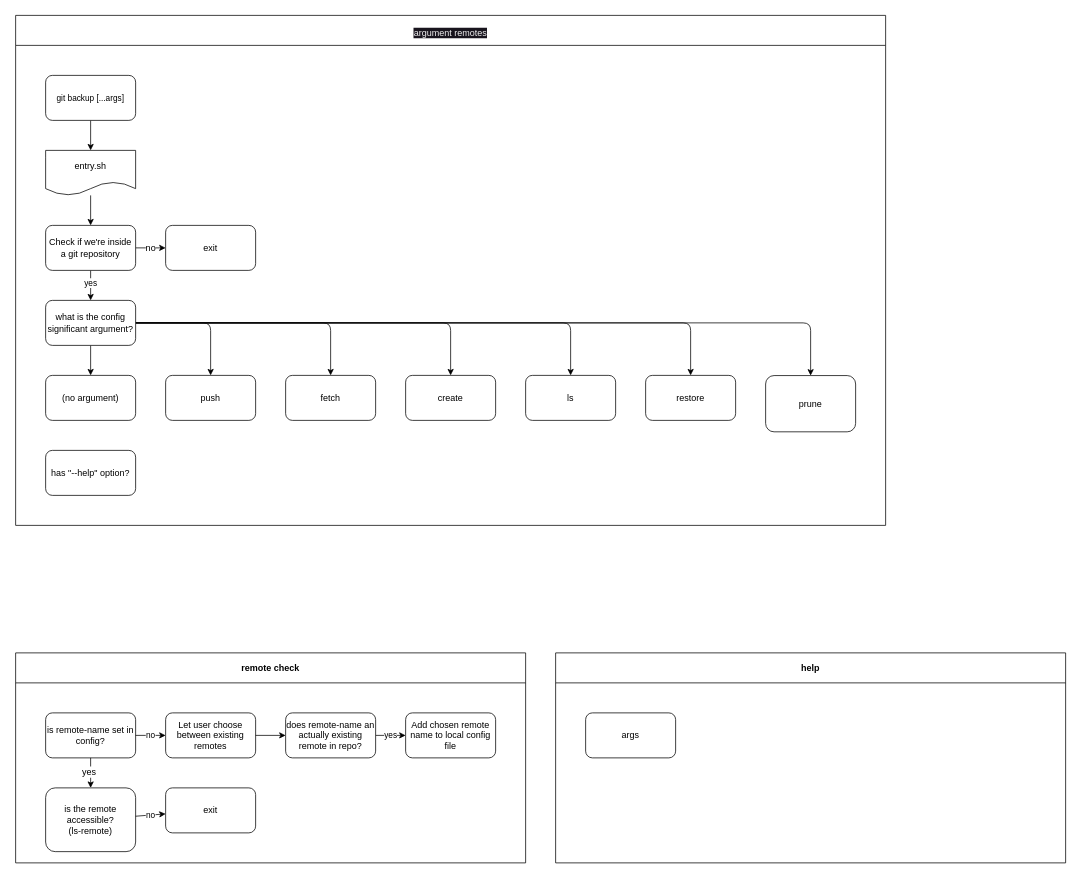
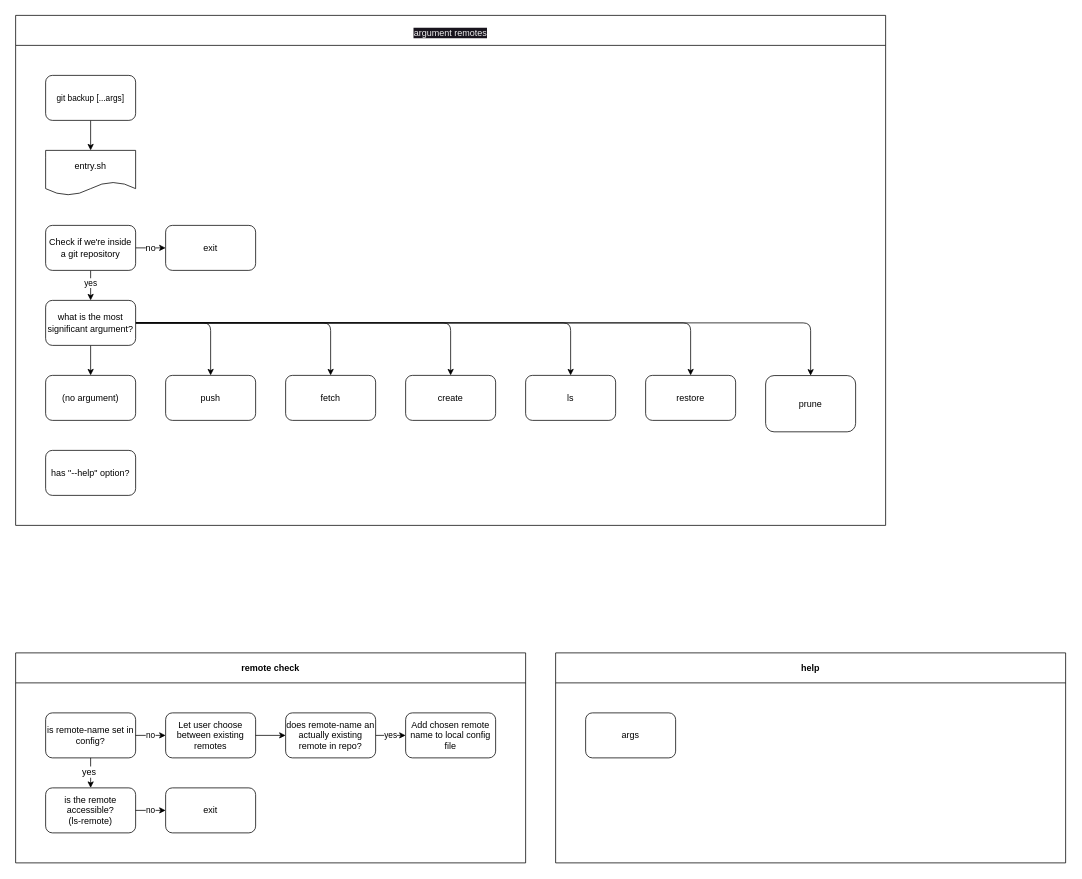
  <mxCell id="0" />
  <mxCell id="1" parent="0" />
  <mxCell id="2" value="&lt;span style=&quot;color: rgb(240, 240, 240); font-family: Helvetica; font-size: 12px; font-style: normal; font-variant-ligatures: normal; font-variant-caps: normal; font-weight: 400; letter-spacing: normal; orphans: 2; text-align: center; text-indent: 0px; text-transform: none; widows: 2; word-spacing: 0px; -webkit-text-stroke-width: 0px; background-color: rgb(24, 20, 29); text-decoration-thickness: initial; text-decoration-style: initial; text-decoration-color: initial; float: none; display: inline !important;&quot;&gt;argument remotes&lt;/span&gt;" style="swimlane;whiteSpace=wrap;html=1;startSize=40;fontSize=24;" parent="1" vertex="1"><mxGeometry x="20" y="20" width="1160" height="680" as="geometry" /></mxCell>
- <mxCell id="3" style="edgeStyle=orthogonalEdgeStyle;rounded=0;orthogonalLoop=1;jettySize=auto;html=1;fontSize=12;" parent="2" source="4" target="8" edge="1"><mxGeometry relative="1" as="geometry" /></mxCell>
  <mxCell id="4" value="entry.sh" style="shape=document;whiteSpace=wrap;html=1;boundedLbl=1;" parent="2" vertex="1"><mxGeometry x="40" y="180" width="120" height="60" as="geometry" /></mxCell>
  <mxCell id="5" value="no" style="edgeStyle=orthogonalEdgeStyle;rounded=0;orthogonalLoop=1;jettySize=auto;html=1;fontSize=12;" parent="2" source="8" target="9" edge="1"><mxGeometry relative="1" as="geometry" /></mxCell>
  <mxCell id="6" style="edgeStyle=orthogonalEdgeStyle;html=1;" edge="1" parent="2" source="8" target="26"><mxGeometry relative="1" as="geometry" /></mxCell>
  <mxCell id="7" value="yes" style="edgeLabel;html=1;align=center;verticalAlign=middle;resizable=0;points=[];" vertex="1" connectable="0" parent="6"><mxGeometry x="-0.216" y="-1" relative="1" as="geometry"><mxPoint as="offset" /></mxGeometry></mxCell>
  <mxCell id="8" value="Check if we're inside a git repository" style="rounded=1;whiteSpace=wrap;html=1;" parent="2" vertex="1"><mxGeometry x="40" y="280" width="120" height="60" as="geometry" /></mxCell>
  <mxCell id="9" value="exit" style="rounded=1;whiteSpace=wrap;html=1;" parent="2" vertex="1"><mxGeometry x="200" y="280" width="120" height="60" as="geometry" /></mxCell>
  <mxCell id="10" value="push" style="rounded=1;whiteSpace=wrap;html=1;" parent="2" vertex="1"><mxGeometry x="200" y="480" width="120" height="60" as="geometry" /></mxCell>
  <mxCell id="11" value="fetch" style="rounded=1;whiteSpace=wrap;html=1;" parent="2" vertex="1"><mxGeometry x="360" y="480" width="120" height="60" as="geometry" /></mxCell>
  <mxCell id="12" value="restore" style="rounded=1;whiteSpace=wrap;html=1;" parent="2" vertex="1"><mxGeometry x="840" y="480" width="120" height="60" as="geometry" /></mxCell>
  <mxCell id="13" value="prune" style="rounded=1;whiteSpace=wrap;html=1;" parent="2" vertex="1"><mxGeometry x="1000" y="480.27" width="120" height="75" as="geometry" /></mxCell>
  <mxCell id="14" value="ls" style="rounded=1;whiteSpace=wrap;html=1;" parent="2" vertex="1"><mxGeometry x="680" y="480" width="120" height="60" as="geometry" /></mxCell>
  <mxCell id="15" value="create" style="rounded=1;whiteSpace=wrap;html=1;" parent="2" vertex="1"><mxGeometry x="520" y="480" width="120" height="60" as="geometry" /></mxCell>
  <mxCell id="16" style="edgeStyle=none;html=1;" edge="1" parent="2" source="17" target="4"><mxGeometry relative="1" as="geometry" /></mxCell>
  <mxCell id="17" value="&lt;span style=&quot;font-size: 11px;&quot;&gt;git backup [...args]&lt;/span&gt;" style="rounded=1;whiteSpace=wrap;html=1;fillColor=default;labelBackgroundColor=none;fontColor=default;" parent="2" vertex="1"><mxGeometry x="40" y="80" width="120" height="60" as="geometry" /></mxCell>
  <mxCell id="18" value="no" style="edgeStyle=orthogonalEdgeStyle;html=1;" edge="1" parent="2"><mxGeometry relative="1" as="geometry"><mxPoint x="500" y="579.93" as="targetPoint" /><Array as="points"><mxPoint x="660" y="559.93" /><mxPoint x="500" y="559.93" /></Array></mxGeometry></mxCell>
  <mxCell id="19" value="" style="edgeStyle=orthogonalEdgeStyle;html=1;" edge="1" parent="2" source="26" target="27"><mxGeometry relative="1" as="geometry"><mxPoint x="100" y="480.0" as="targetPoint" /></mxGeometry></mxCell>
  <mxCell id="20" style="edgeStyle=orthogonalEdgeStyle;html=1;" edge="1" parent="2" source="26" target="10"><mxGeometry relative="1" as="geometry" /></mxCell>
  <mxCell id="21" style="edgeStyle=orthogonalEdgeStyle;html=1;" edge="1" parent="2" source="26" target="11"><mxGeometry relative="1" as="geometry" /></mxCell>
  <mxCell id="22" style="edgeStyle=orthogonalEdgeStyle;html=1;" edge="1" parent="2" source="26" target="15"><mxGeometry relative="1" as="geometry" /></mxCell>
  <mxCell id="23" style="edgeStyle=orthogonalEdgeStyle;html=1;" edge="1" parent="2" source="26" target="14"><mxGeometry relative="1" as="geometry" /></mxCell>
  <mxCell id="24" style="edgeStyle=orthogonalEdgeStyle;html=1;" edge="1" parent="2" source="26" target="12"><mxGeometry relative="1" as="geometry" /></mxCell>
  <mxCell id="25" style="edgeStyle=orthogonalEdgeStyle;html=1;" edge="1" parent="2" source="26" target="13"><mxGeometry relative="1" as="geometry" /></mxCell>
- <mxCell id="26" value="what is the config significant argument?" style="rounded=1;whiteSpace=wrap;html=1;" vertex="1" parent="2"><mxGeometry x="40" y="380" width="120" height="60" as="geometry" /></mxCell>
+ <mxCell id="26" value="what is the most significant argument?" style="rounded=1;whiteSpace=wrap;html=1;" vertex="1" parent="2"><mxGeometry x="40" y="380" width="120" height="60" as="geometry" /></mxCell>
  <mxCell id="27" value="(no argument)" style="rounded=1;whiteSpace=wrap;html=1;" vertex="1" parent="2"><mxGeometry x="40" y="480" width="120" height="60" as="geometry" /></mxCell>
  <mxCell id="28" value="has &quot;--help&quot; option?" style="rounded=1;whiteSpace=wrap;html=1;" vertex="1" parent="2"><mxGeometry x="40" y="580" width="120" height="60" as="geometry" /></mxCell>
  <mxCell id="29" value="remote check" style="swimlane;whiteSpace=wrap;html=1;startSize=40;" vertex="1" parent="1"><mxGeometry x="20" y="870" width="680" height="280" as="geometry" /></mxCell>
  <mxCell id="30" value="is remote-name set in config?" style="rounded=1;whiteSpace=wrap;html=1;" vertex="1" parent="29"><mxGeometry x="40" y="80.0" width="120" height="60" as="geometry" /></mxCell>
- <mxCell id="31" value="is the remote accessible?&lt;br&gt;(ls-remote)" style="rounded=1;whiteSpace=wrap;html=1;" vertex="1" parent="29"><mxGeometry x="40" y="180.0" width="120" height="85" as="geometry" /></mxCell>
+ <mxCell id="31" value="is the remote accessible?&lt;br&gt;(ls-remote)" style="rounded=1;whiteSpace=wrap;html=1;" vertex="1" parent="29"><mxGeometry x="40" y="180.0" width="120" height="60" as="geometry" /></mxCell>
  <mxCell id="32" style="edgeStyle=orthogonalEdgeStyle;rounded=0;orthogonalLoop=1;jettySize=auto;html=1;fontSize=12;" edge="1" parent="29" source="30" target="31"><mxGeometry relative="1" as="geometry" /></mxCell>
  <mxCell id="33" value="yes" style="edgeLabel;html=1;align=center;verticalAlign=middle;resizable=0;points=[];fontSize=12;" vertex="1" connectable="0" parent="32"><mxGeometry x="-0.078" y="-3" relative="1" as="geometry"><mxPoint as="offset" /></mxGeometry></mxCell>
  <mxCell id="34" value="Let user choose between existing remotes" style="rounded=1;whiteSpace=wrap;html=1;" vertex="1" parent="29"><mxGeometry x="200" y="80.0" width="120" height="60" as="geometry" /></mxCell>
  <mxCell id="35" value="no" style="edgeStyle=none;html=1;" edge="1" parent="29" source="30" target="34"><mxGeometry relative="1" as="geometry" /></mxCell>
  <mxCell id="36" value="Add chosen remote name to local config file" style="rounded=1;whiteSpace=wrap;html=1;" vertex="1" parent="29"><mxGeometry x="520" y="80.0" width="120" height="60" as="geometry" /></mxCell>
  <mxCell id="37" value="yes" style="edgeStyle=orthogonalEdgeStyle;html=1;rounded=0;" edge="1" parent="29" source="38" target="36"><mxGeometry relative="1" as="geometry" /></mxCell>
  <mxCell id="38" value="does remote-name an actually existing remote in repo?" style="rounded=1;whiteSpace=wrap;html=1;" vertex="1" parent="29"><mxGeometry x="360" y="80.0" width="120" height="60" as="geometry" /></mxCell>
  <mxCell id="39" style="edgeStyle=none;html=1;" edge="1" parent="29" source="34" target="38"><mxGeometry relative="1" as="geometry" /></mxCell>
  <mxCell id="40" value="exit" style="rounded=1;whiteSpace=wrap;html=1;" vertex="1" parent="29"><mxGeometry x="200" y="180.0" width="120" height="60" as="geometry" /></mxCell>
  <mxCell id="41" value="no" style="edgeStyle=none;html=1;" edge="1" parent="29" source="31" target="40"><mxGeometry relative="1" as="geometry" /></mxCell>
  <mxCell id="42" value="help" style="swimlane;whiteSpace=wrap;html=1;startSize=40;" vertex="1" parent="1"><mxGeometry x="740" y="870" width="680" height="280" as="geometry" /></mxCell>
  <mxCell id="43" value="args" style="rounded=1;whiteSpace=wrap;html=1;" vertex="1" parent="42"><mxGeometry x="40" y="80.0" width="120" height="60" as="geometry" /></mxCell>
